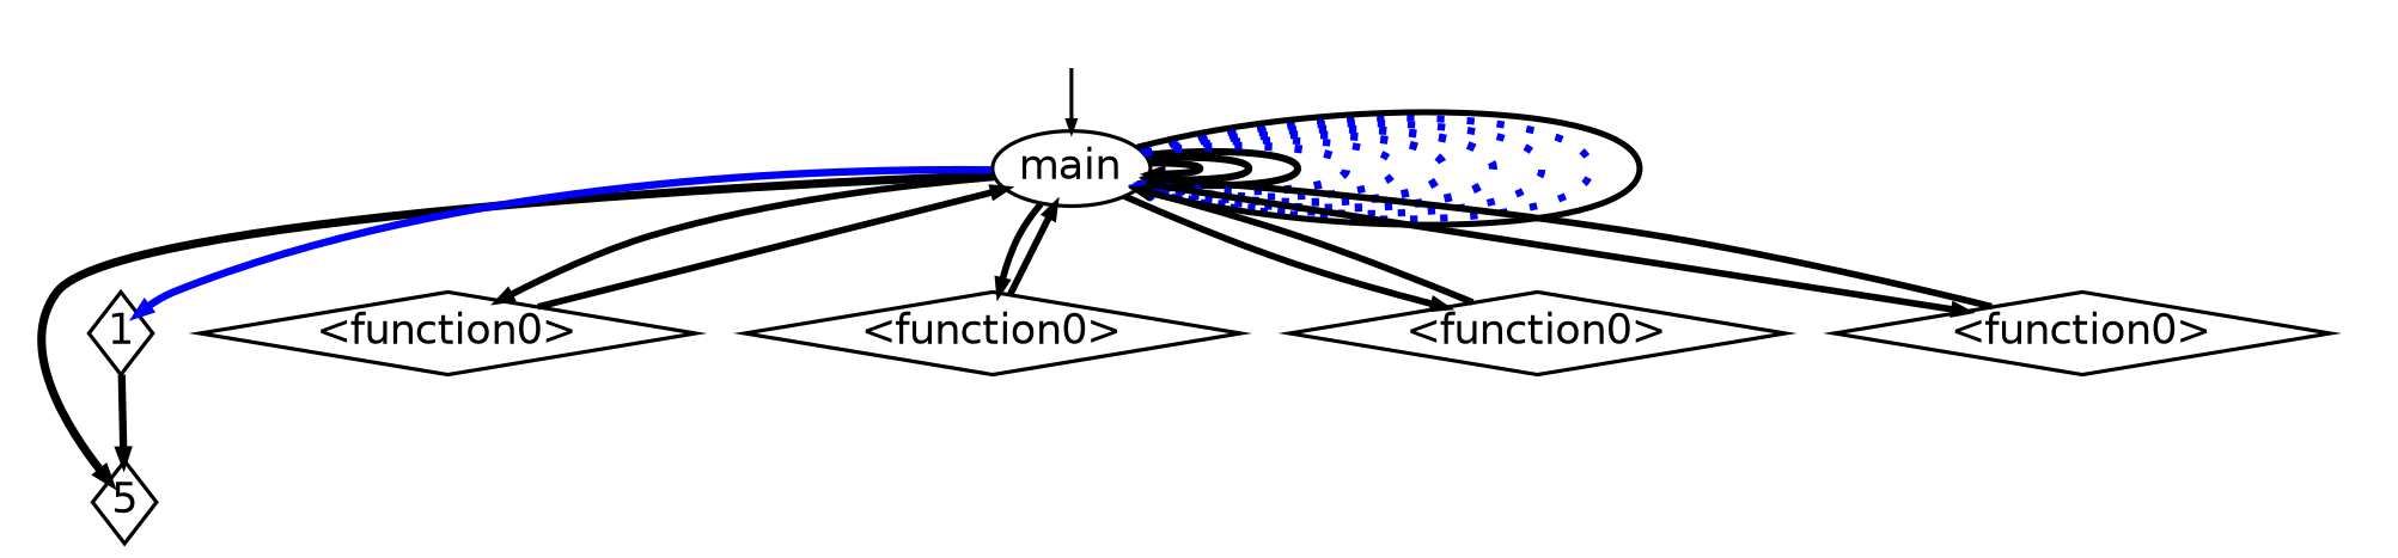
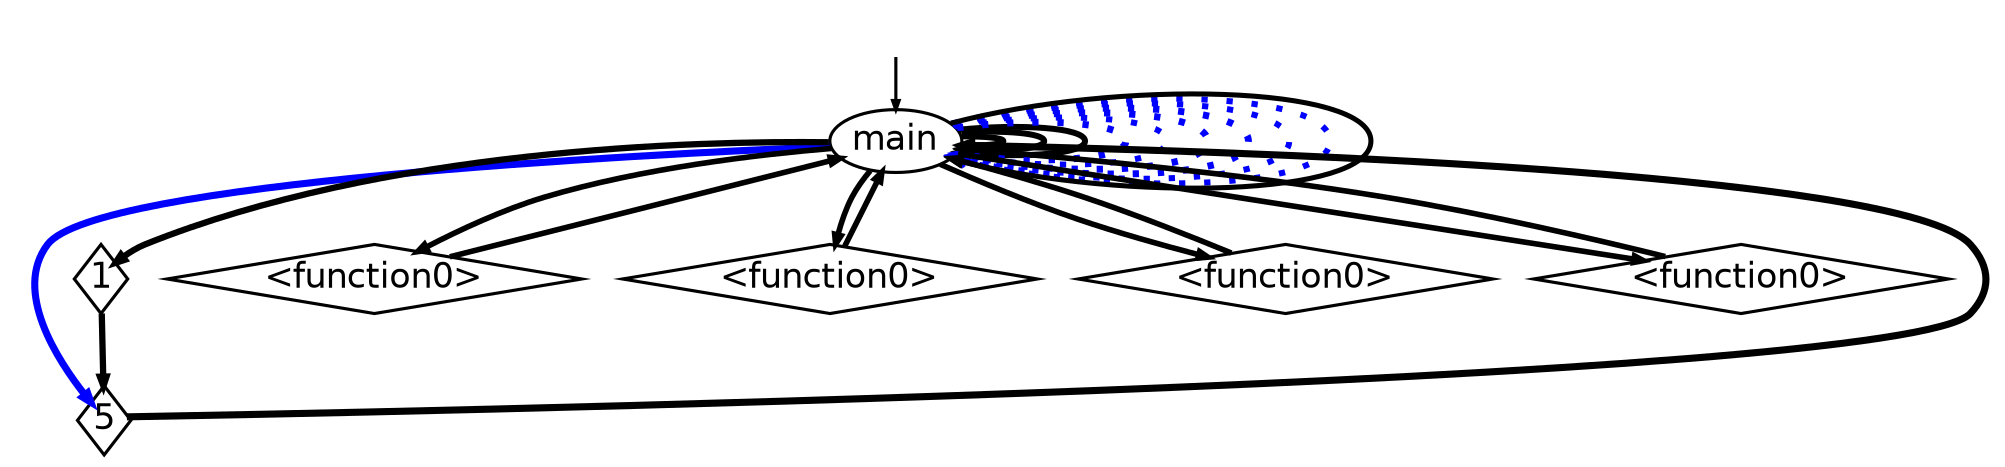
  digraph {
    nodesep=0.18
    rankdir=TB
    ranksep=0.08
    node [fontname=Helvetica fontsize=11 margin=0.01 shape=diamond]
    edge [arrowhead=normal arrowsize=.3 fontname=Helvetica fontsize=6.0 margin=0.05 penwidth=1.7853298350107671]
    None [fontsize=11.0 height=0.1 shape=none style=invis width=0.1]
    main [fontsize=11.0 height=0.1 shape=ellipse width=0.5]
    n3 [height=0.3 label=5 width=0.2]
    n4 [height=0.3 label=1 width=0.2]
    n5 [height=0.3 label="<function0>" width=0.2]
    n6 [height=0.3 label="<function0>" width=0.2]
    n7 [height=0.3 label="<function0>" width=0.2]
    n8 [height=0.3 label="<function0>" width=0.2]
    subgraph sub_1 {
      rank=source
      None
    }
    None -> main [penwidth=""]
    main -> main [label=" " penwidth=1.9084850188786497]
    main -> main [label=" " penwidth=1.9084850188786497]
    main -> main [label=" " penwidth=1.9084850188786497]
    main -> main [color=blue label=" " penwidth=2.2068258760318495 style=dotted]
    main -> main [color=blue label=" " penwidth=1.9084850188786497 style=dotted]
    main -> main [color=blue label=" " penwidth=2.2068258760318495 style=dotted]
    main -> main [color=blue label=" " penwidth=2.2068258760318495 style=dotted]
    main -> main [color=blue label=" " penwidth=1.9084850188786497 style=dotted]
    main -> main [color=blue label=" " penwidth=1.9084850188786497 style=dotted]
    main -> main [label=" " penwidth=1.6127838567197355]
-   main -> n3 [label=" " penwidth=2.2576785748691846]
-   main -> n4 [label=" " penwidth=2.0043213737826426 color=blue]
+   main -> n3 [label=" " penwidth=2.2576785748691846 color=blue]
+   main -> n4 [label=" " penwidth=2.0043213737826426]
    main -> n5 [label=" "]
    main -> n6 [label=" "]
    main -> n7 [label=" "]
    main -> n8 [label=" "]
+   n3 -> main [label=" " penwidth=2.2576785748691846]
    n4 -> n3 [label=" " penwidth=2.0043213737826426]
    n5 -> main [label=" "]
    n6 -> main [label=" "]
    n7 -> main [label=" "]
    n8 -> main [label=" "]
  }
